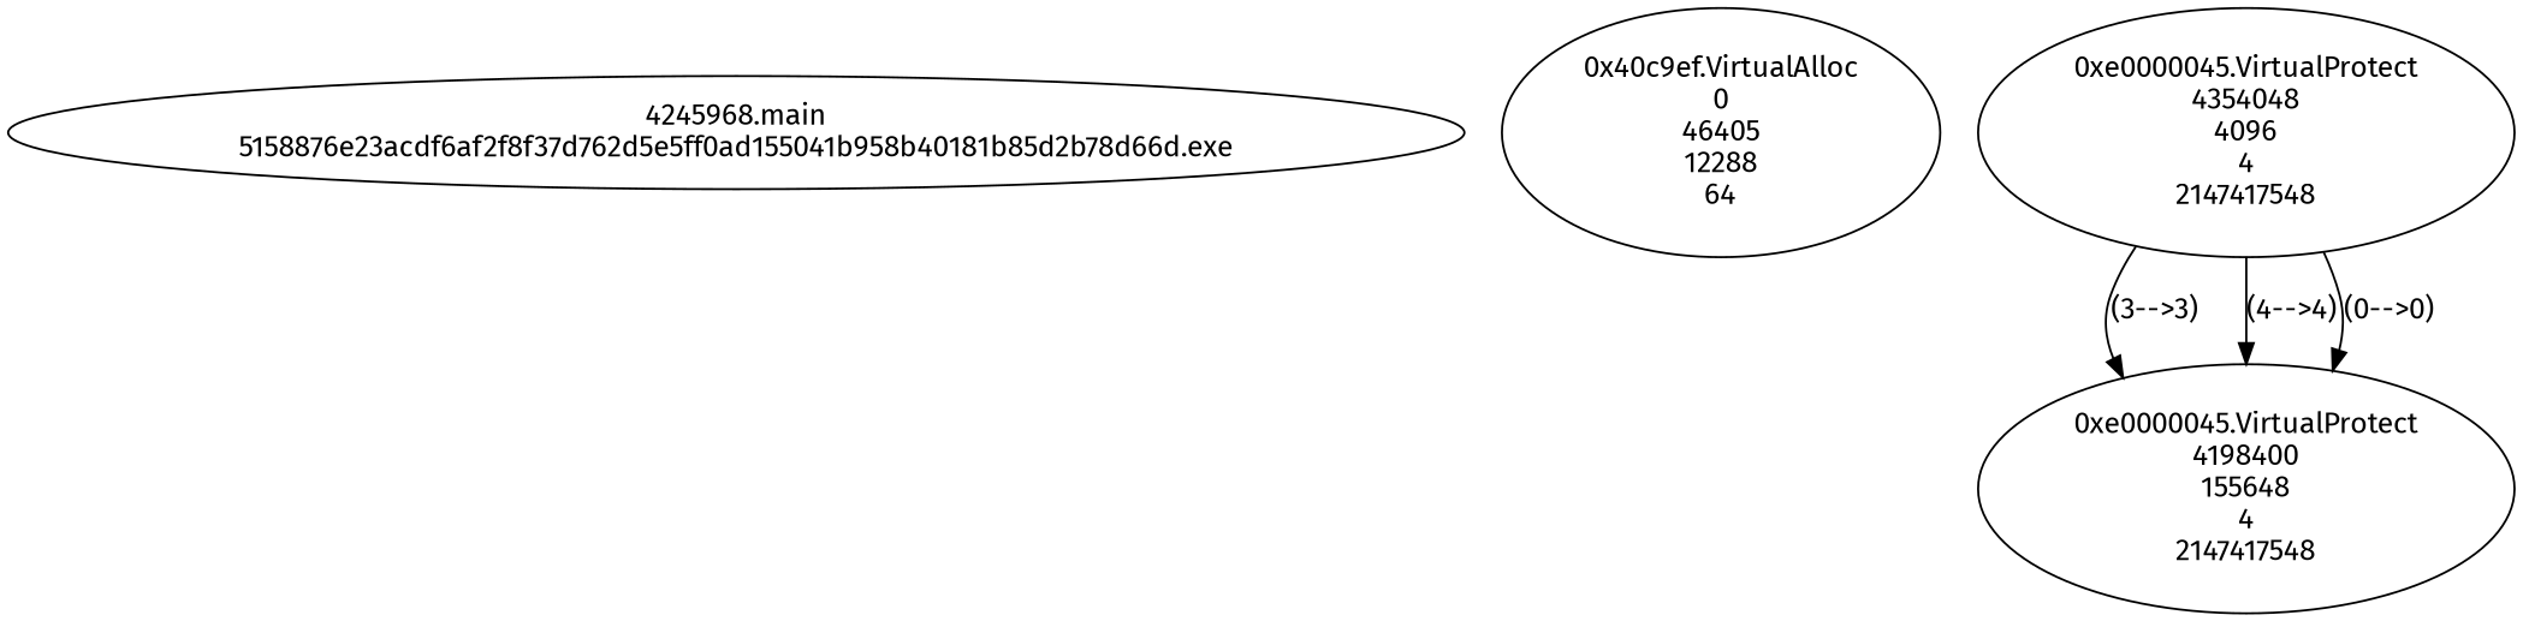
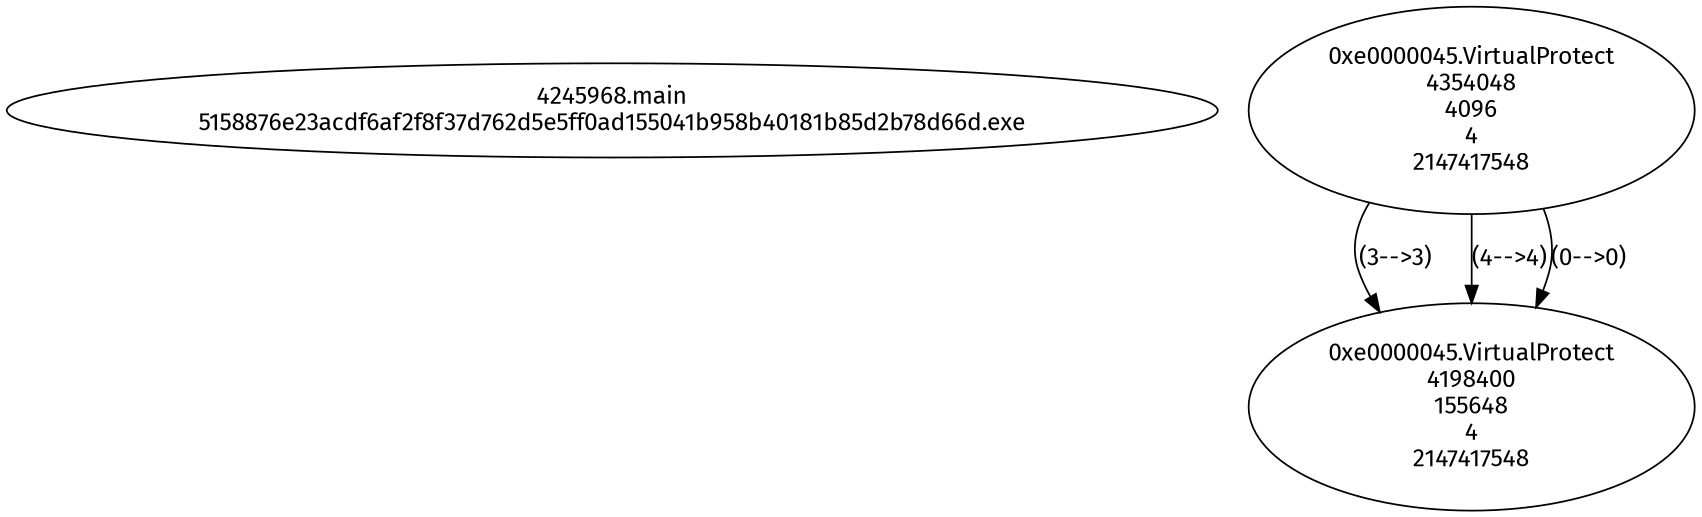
  digraph {
    fontname="Fira Sans"
    node [fontname="Fira Sans"]
    edge [fontname="Fira Sans"]
    n1 [label="4245968.main\n5158876e23acdf6af2f8f37d762d5e5ff0ad155041b958b40181b85d2b78d66d.exe"]
-   n2 [label="0x40c9ef.VirtualAlloc\n0\n46405\n12288\n64"]
    n3 [label="0xe0000045.VirtualProtect\n4354048\n4096\n4\n2147417548"]
    n4 [label="0xe0000045.VirtualProtect\n4198400\n155648\n4\n2147417548"]
    n3 -> n4 [label="(3-->3)"]
    n3 -> n4 [label="(4-->4)"]
    n3 -> n4 [label="(0-->0)"]
  }
